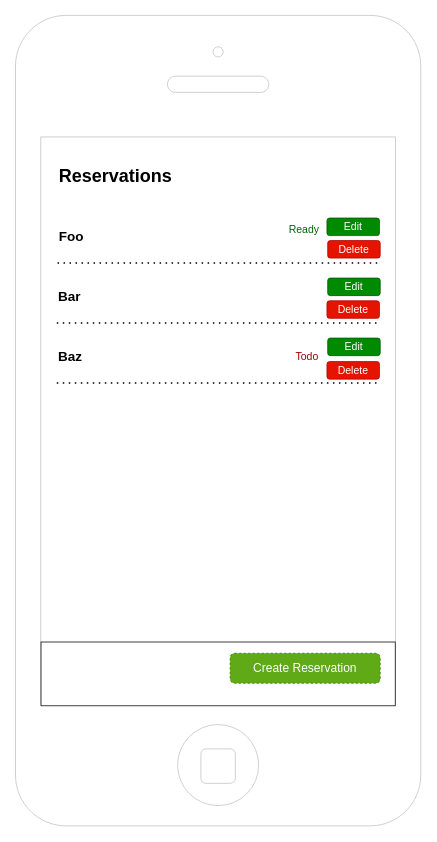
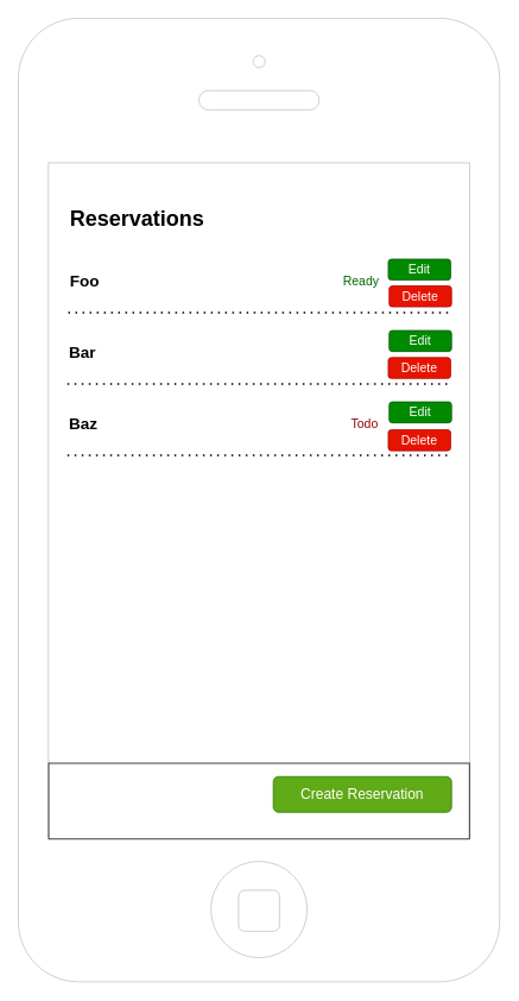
  <mxCell id="0" />
  <mxCell id="1" parent="0" />
  <mxCell id="2" value="" style="html=1;verticalLabelPosition=bottom;labelBackgroundColor=#ffffff;verticalAlign=top;shadow=0;dashed=0;strokeWidth=1;shape=mxgraph.ios7.misc.iphone;strokeColor=#c0c0c0;movable=0;resizable=0;rotatable=0;deletable=0;editable=0;connectable=0;" parent="1" vertex="1"><mxGeometry x="20" y="20" width="540" height="1080" as="geometry" /></mxCell>
- <mxCell id="3" value="&lt;h1&gt;Reservations&lt;/h1&gt;" style="text;html=1;align=left;verticalAlign=middle;resizable=0;points=[];autosize=1;" parent="1" vertex="1"><mxGeometry x="76" y="210" width="170" height="50" as="geometry" /></mxCell>
+ <mxCell id="3" value="&lt;h1&gt;Reservations&lt;/h1&gt;" style="text;html=1;align=left;verticalAlign=middle;resizable=0;points=[];autosize=1;" parent="1" vertex="1"><mxGeometry x="76" y="220" width="170" height="50" as="geometry" /></mxCell>
  <mxCell id="4" value="&lt;h2&gt;Foo&lt;/h2&gt;" style="text;html=1;align=left;verticalAlign=middle;resizable=0;points=[];autosize=1;" parent="1" vertex="1"><mxGeometry x="76" y="290" width="50" height="50" as="geometry" /></mxCell>
  <mxCell id="5" value="&lt;font style=&quot;font-size: 14px&quot;&gt;Delete&lt;/font&gt;" style="rounded=1;html=1;shadow=0;dashed=0;whiteSpace=wrap;fontSize=10;fillColor=#e51400;align=center;strokeColor=#B20000;fontColor=#ffffff;" parent="1" vertex="1"><mxGeometry x="436" y="320" width="70" height="23.44" as="geometry" /></mxCell>
  <mxCell id="6" value="" style="endArrow=none;dashed=1;html=1;dashPattern=1 3;strokeWidth=2;" parent="1" edge="1"><mxGeometry width="50" height="50" relative="1" as="geometry"><mxPoint x="76" y="350" as="sourcePoint" /><mxPoint x="506" y="350" as="targetPoint" /></mxGeometry></mxCell>
  <mxCell id="7" value="&lt;h2&gt;Bar&lt;/h2&gt;" style="text;html=1;align=left;verticalAlign=middle;resizable=0;points=[];autosize=1;" parent="1" vertex="1"><mxGeometry x="75" y="370" width="50" height="50" as="geometry" /></mxCell>
  <mxCell id="8" value="&lt;font style=&quot;font-size: 14px&quot;&gt;Delete&lt;/font&gt;" style="rounded=1;html=1;shadow=0;dashed=0;whiteSpace=wrap;fontSize=10;fillColor=#e51400;align=center;strokeColor=#B20000;fontColor=#ffffff;" parent="1" vertex="1"><mxGeometry x="435" y="400.28" width="70" height="23.44" as="geometry" /></mxCell>
  <mxCell id="9" value="" style="endArrow=none;dashed=1;html=1;dashPattern=1 3;strokeWidth=2;" parent="1" edge="1"><mxGeometry width="50" height="50" relative="1" as="geometry"><mxPoint x="75" y="430" as="sourcePoint" /><mxPoint x="505" y="430" as="targetPoint" /></mxGeometry></mxCell>
  <mxCell id="10" value="&lt;h2&gt;Baz&lt;/h2&gt;" style="text;html=1;align=left;verticalAlign=middle;resizable=0;points=[];autosize=1;" parent="1" vertex="1"><mxGeometry x="75" y="450" width="50" height="50" as="geometry" /></mxCell>
  <mxCell id="11" value="&lt;font style=&quot;font-size: 14px&quot;&gt;Delete&lt;/font&gt;" style="rounded=1;html=1;shadow=0;dashed=0;whiteSpace=wrap;fontSize=10;fillColor=#e51400;align=center;strokeColor=#B20000;fontColor=#ffffff;" parent="1" vertex="1"><mxGeometry x="435" y="481.28" width="70" height="23.44" as="geometry" /></mxCell>
  <mxCell id="12" value="" style="endArrow=none;dashed=1;html=1;dashPattern=1 3;strokeWidth=2;" parent="1" edge="1"><mxGeometry width="50" height="50" relative="1" as="geometry"><mxPoint x="75" y="510" as="sourcePoint" /><mxPoint x="505" y="510" as="targetPoint" /></mxGeometry></mxCell>
  <mxCell id="13" value="" style="rounded=0;whiteSpace=wrap;html=1;" parent="1" vertex="1"><mxGeometry x="54" y="855" width="472" height="85" as="geometry" /></mxCell>
- <mxCell id="14" value="&lt;font style=&quot;font-size: 16px&quot;&gt;Create Reservation&lt;/font&gt;" style="rounded=1;html=1;shadow=0;dashed=1;whiteSpace=wrap;fontSize=10;fillColor=#60a917;align=center;strokeColor=#2D7600;fontColor=#ffffff;" parent="1" vertex="1"><mxGeometry x="306" y="870" width="200" height="40" as="geometry" /></mxCell>
- <mxCell id="15" value="&lt;p&gt;&lt;span style=&quot;font-weight: normal&quot;&gt;&lt;font style=&quot;font-size: 14px&quot;&gt;Ready&lt;/font&gt;&lt;/span&gt;&lt;/p&gt;" style="text;html=1;align=right;verticalAlign=middle;resizable=0;points=[];autosize=1;fontColor=#006600;" parent="1" vertex="1"><mxGeometry x="366" y="285" width="60" height="40" as="geometry" /></mxCell>
+ <mxCell id="14" value="&lt;font style=&quot;font-size: 16px&quot;&gt;Create Reservation&lt;/font&gt;" style="rounded=1;html=1;shadow=0;dashed=0;whiteSpace=wrap;fontSize=10;fillColor=#60a917;align=center;strokeColor=#2D7600;fontColor=#ffffff;" parent="1" vertex="1"><mxGeometry x="306" y="870" width="200" height="40" as="geometry" /></mxCell>
+ <mxCell id="15" value="&lt;p&gt;&lt;span style=&quot;font-weight: normal&quot;&gt;&lt;font style=&quot;font-size: 14px&quot;&gt;Ready&lt;/font&gt;&lt;/span&gt;&lt;/p&gt;" style="text;html=1;align=right;verticalAlign=middle;resizable=0;points=[];autosize=1;fontColor=#006600;" parent="1" vertex="1"><mxGeometry x="366" y="295" width="60" height="40" as="geometry" /></mxCell>
  <mxCell id="16" value="&lt;p&gt;&lt;span style=&quot;font-weight: normal&quot;&gt;&lt;font style=&quot;font-size: 14px&quot; color=&quot;#990000&quot;&gt;Todo&lt;/font&gt;&lt;/span&gt;&lt;/p&gt;" style="text;html=1;align=right;verticalAlign=middle;resizable=0;points=[];autosize=1;fontColor=#994C00;" parent="1" vertex="1"><mxGeometry x="375" y="455" width="50" height="40" as="geometry" /></mxCell>
  <mxCell id="17" value="&lt;span style=&quot;font-size: 14px&quot;&gt;Edit&lt;br&gt;&lt;/span&gt;" style="rounded=1;html=1;shadow=0;dashed=0;whiteSpace=wrap;fontSize=10;fillColor=#008a00;align=center;strokeColor=#005700;fontColor=#ffffff;" vertex="1" parent="1"><mxGeometry x="435" y="290" width="70" height="23.44" as="geometry" /></mxCell>
  <mxCell id="18" value="&lt;span style=&quot;font-size: 14px&quot;&gt;Edit&lt;br&gt;&lt;/span&gt;" style="rounded=1;html=1;shadow=0;dashed=0;whiteSpace=wrap;fontSize=10;fillColor=#008a00;align=center;strokeColor=#005700;fontColor=#ffffff;" vertex="1" parent="1"><mxGeometry x="436" y="370" width="70" height="23.44" as="geometry" /></mxCell>
  <mxCell id="19" value="&lt;span style=&quot;font-size: 14px&quot;&gt;Edit&lt;br&gt;&lt;/span&gt;" style="rounded=1;html=1;shadow=0;dashed=0;whiteSpace=wrap;fontSize=10;fillColor=#008a00;align=center;strokeColor=#005700;fontColor=#ffffff;" vertex="1" parent="1"><mxGeometry x="436" y="450" width="70" height="23.44" as="geometry" /></mxCell>
